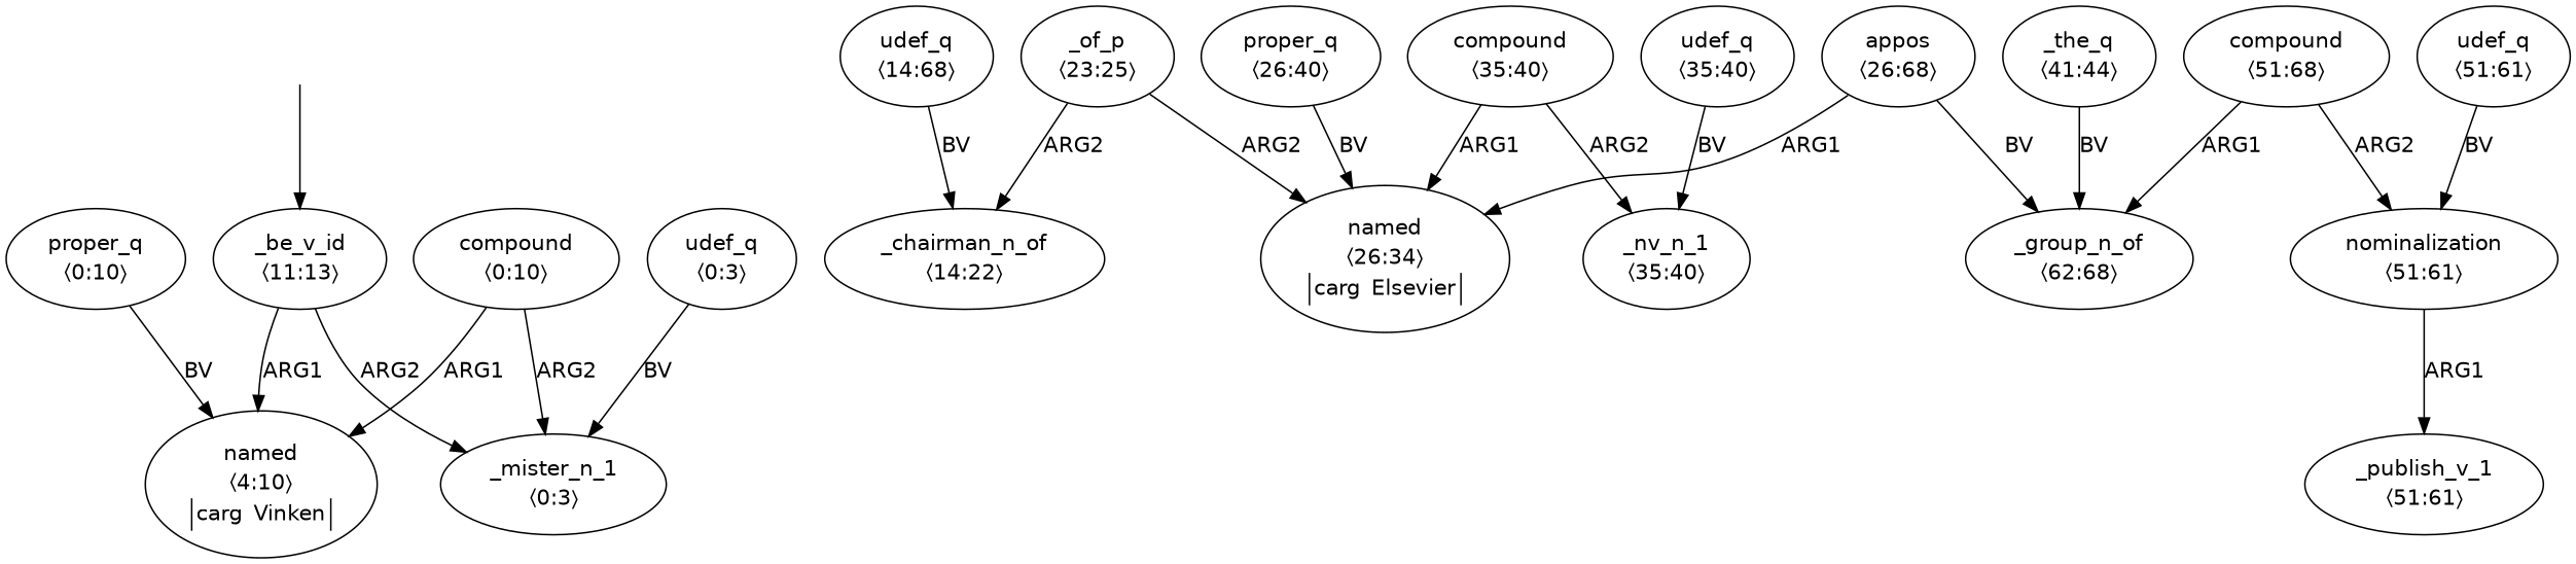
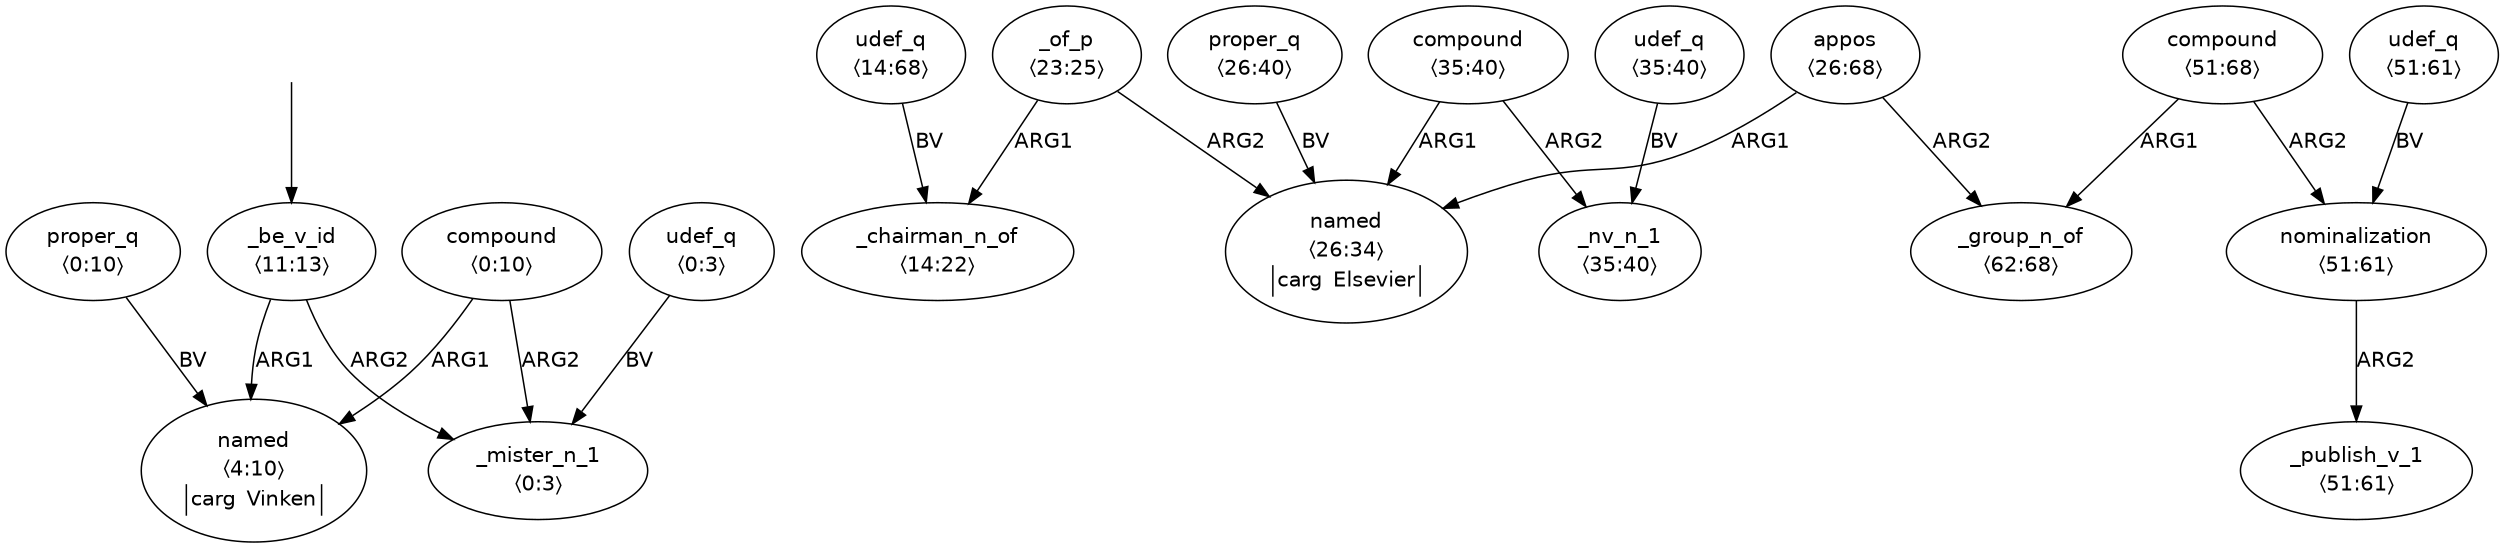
  digraph {
    fontname="DejaVu Sans"
    node [fontname="DejaVu Sans"]
    edge [fontname="DejaVu Sans"]
    top [style=invis]
    n2 [label=<<table align="center" border="0" cellspacing="0"><tr><td colspan="2">_be_v_id</td></tr><tr><td colspan="2">〈11:13〉</td></tr></table>>]
    n3 [label=<<table align="center" border="0" cellspacing="0"><tr><td colspan="2">named</td></tr><tr><td colspan="2">〈4:10〉</td></tr><tr><td sides="l" border="1" align="left">carg</td><td sides="r" border="1" align="left">Vinken</td></tr></table>>]
    n4 [label=<<table align="center" border="0" cellspacing="0"><tr><td colspan="2">_mister_n_1</td></tr><tr><td colspan="2">〈0:3〉</td></tr></table>>]
    n5 [label=<<table align="center" border="0" cellspacing="0"><tr><td colspan="2">_chairman_n_of</td></tr><tr><td colspan="2">〈14:22〉</td></tr></table>>]
    n6 [label=<<table align="center" border="0" cellspacing="0"><tr><td colspan="2">proper_q</td></tr><tr><td colspan="2">〈0:10〉</td></tr></table>>]
    n7 [label=<<table align="center" border="0" cellspacing="0"><tr><td colspan="2">compound</td></tr><tr><td colspan="2">〈0:10〉</td></tr></table>>]
    n8 [label=<<table align="center" border="0" cellspacing="0"><tr><td colspan="2">udef_q</td></tr><tr><td colspan="2">〈0:3〉</td></tr></table>>]
    n9 [label=<<table align="center" border="0" cellspacing="0"><tr><td colspan="2">udef_q</td></tr><tr><td colspan="2">〈14:68〉</td></tr></table>>]
    n10 [label=<<table align="center" border="0" cellspacing="0"><tr><td colspan="2">_of_p</td></tr><tr><td colspan="2">〈23:25〉</td></tr></table>>]
    n11 [label=<<table align="center" border="0" cellspacing="0"><tr><td colspan="2">named</td></tr><tr><td colspan="2">〈26:34〉</td></tr><tr><td sides="l" border="1" align="left">carg</td><td sides="r" border="1" align="left">Elsevier</td></tr></table>>]
    n12 [label=<<table align="center" border="0" cellspacing="0"><tr><td colspan="2">appos</td></tr><tr><td colspan="2">〈26:68〉</td></tr></table>>]
    n13 [label=<<table align="center" border="0" cellspacing="0"><tr><td colspan="2">_group_n_of</td></tr><tr><td colspan="2">〈62:68〉</td></tr></table>>]
    n14 [label=<<table align="center" border="0" cellspacing="0"><tr><td colspan="2">proper_q</td></tr><tr><td colspan="2">〈26:40〉</td></tr></table>>]
    n15 [label=<<table align="center" border="0" cellspacing="0"><tr><td colspan="2">_nv_n_1</td></tr><tr><td colspan="2">〈35:40〉</td></tr></table>>]
    n16 [label=<<table align="center" border="0" cellspacing="0"><tr><td colspan="2">udef_q</td></tr><tr><td colspan="2">〈35:40〉</td></tr></table>>]
    n17 [label=<<table align="center" border="0" cellspacing="0"><tr><td colspan="2">compound</td></tr><tr><td colspan="2">〈35:40〉</td></tr></table>>]
-   n18 [label=<<table align="center" border="0" cellspacing="0"><tr><td colspan="2">_the_q</td></tr><tr><td colspan="2">〈41:44〉</td></tr></table>>]
    n19 [label=<<table align="center" border="0" cellspacing="0"><tr><td colspan="2">compound</td></tr><tr><td colspan="2">〈51:68〉</td></tr></table>>]
    n20 [label=<<table align="center" border="0" cellspacing="0"><tr><td colspan="2">nominalization</td></tr><tr><td colspan="2">〈51:61〉</td></tr></table>>]
    n21 [label=<<table align="center" border="0" cellspacing="0"><tr><td colspan="2">_publish_v_1</td></tr><tr><td colspan="2">〈51:61〉</td></tr></table>>]
    n22 [label=<<table align="center" border="0" cellspacing="0"><tr><td colspan="2">udef_q</td></tr><tr><td colspan="2">〈51:61〉</td></tr></table>>]
    top -> n2
    n2 -> n3 [label=ARG1]
    n2 -> n4 [label=ARG2]
    n6 -> n3 [label=BV]
    n7 -> n3 [label=ARG1]
    n7 -> n4 [label=ARG2]
    n8 -> n4 [label=BV]
    n9 -> n5 [label=BV]
-   n10 -> n5 [label=ARG2]
+   n10 -> n5 [label=ARG1]
    n10 -> n11 [label=ARG2]
    n12 -> n11 [label=ARG1]
-   n12 -> n13 [label=BV]
+   n12 -> n13 [label=ARG2]
    n14 -> n11 [label=BV]
    n16 -> n15 [label=BV]
    n17 -> n11 [label=ARG1]
    n17 -> n15 [label=ARG2]
-   n18 -> n13 [label=BV]
    n19 -> n13 [label=ARG1]
    n19 -> n20 [label=ARG2]
-   n20 -> n21 [label=ARG1]
+   n20 -> n21 [label=ARG2]
    n22 -> n20 [label=BV]
  }
